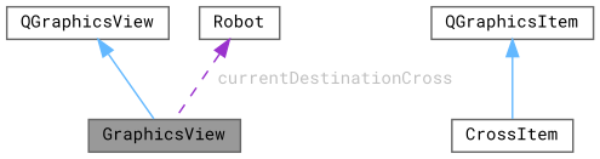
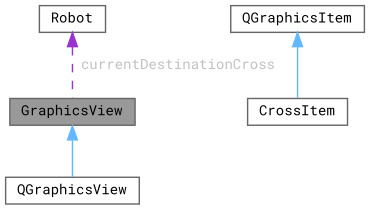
  digraph {
    fontname="Roboto Mono"
    node [color=gray40 fillcolor=white fontname="Roboto Mono" fontsize=10 shape=box style=filled]
    edge [color=steelblue1 dir=back fontname="Roboto Mono" fontsize=10 labelfontname=Helvetica labelfontsize=10 style=solid]
    n1 [fillcolor=grey60 fontcolor=black height=0.2 label=GraphicsView width=0.4]
    n2 [height=0.2 label=QGraphicsView width=0.4]
    n3 [height=0.2 label=Robot width=0.4]
    n4 [height=0.2 label=CrossItem width=0.4]
    n5 [height=0.2 label=QGraphicsItem width=0.4]
-   n2 -> n1
+   n1 -> n2
    n3 -> n1 [color=darkorchid3 fontcolor=grey label=" currentDestinationCross" style=dashed]
    n5 -> n4
  }
